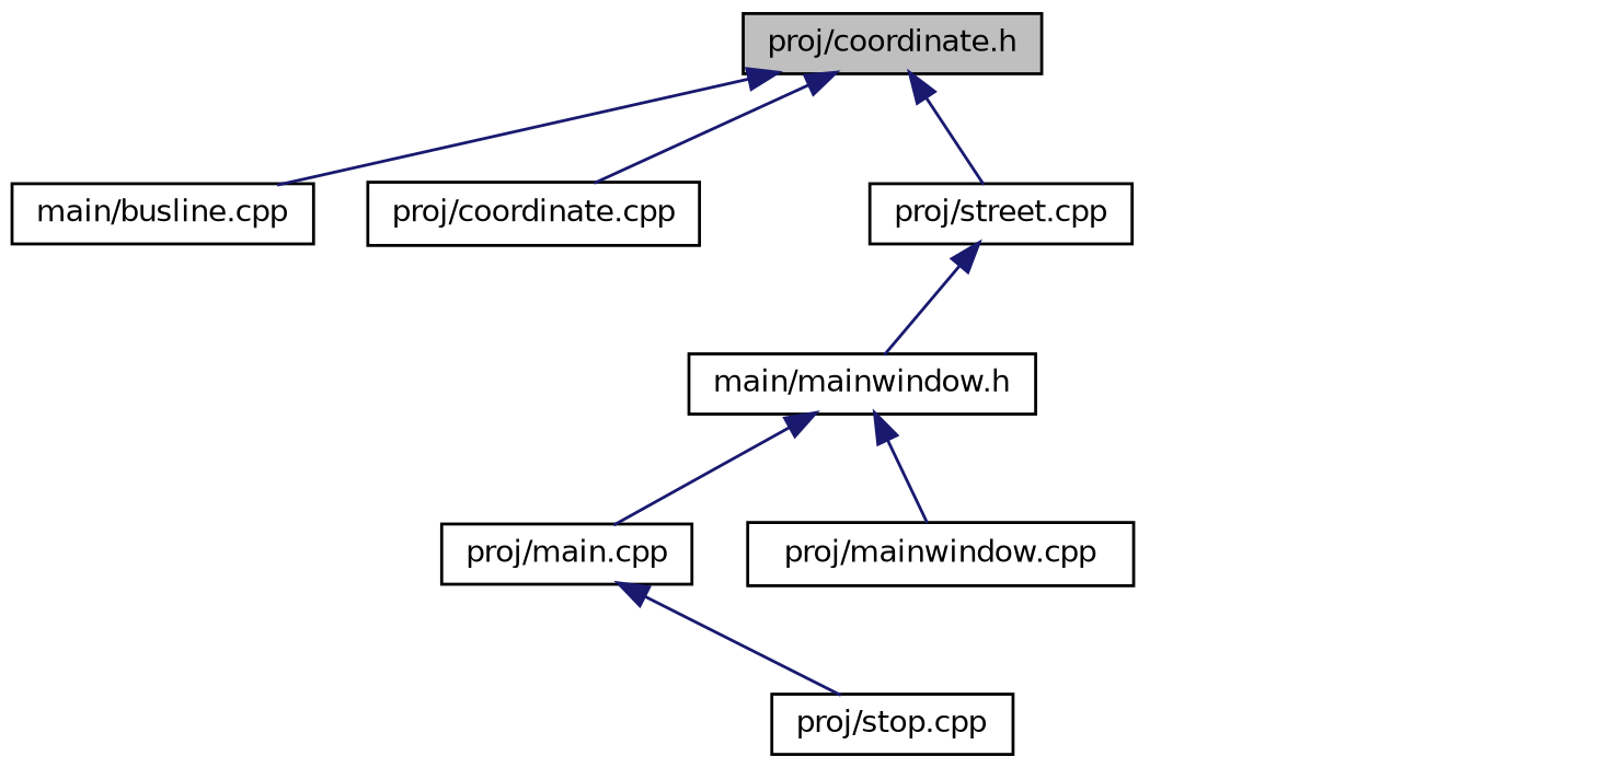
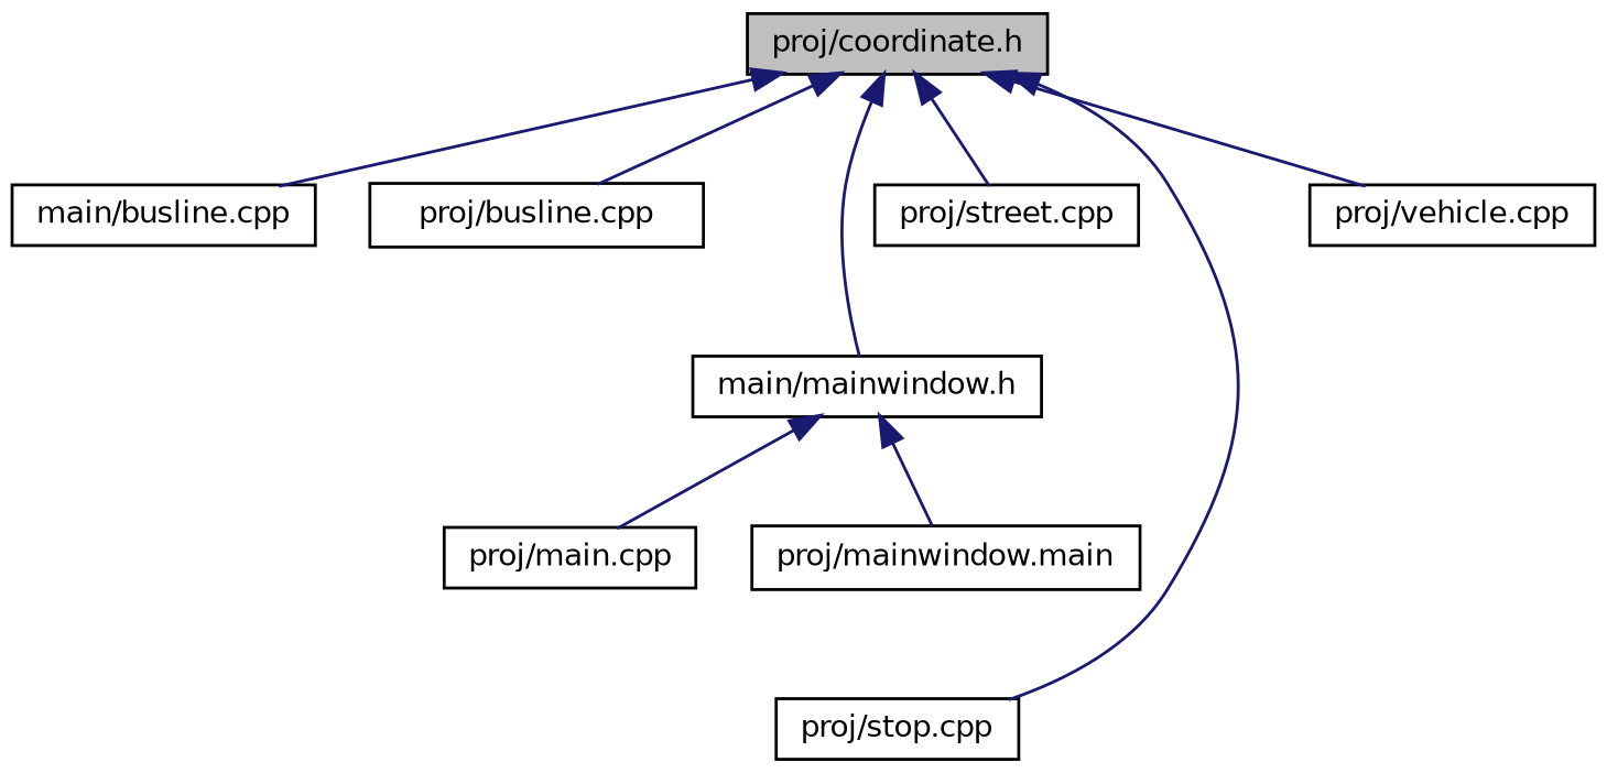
  digraph {
    node [color=black fillcolor=white fontname=Helvetica fontsize=10 shape=record style=filled]
    edge [color=midnightblue dir=back fontname=Helvetica fontsize=10 labelfontname=Helvetica labelfontsize=10 style=solid]
    n1 [fillcolor=grey75 fontcolor=black height=0.2 label="proj/coordinate.h" width=0.4]
    n2 [height=0.2 label="main/busline.cpp" width=0.4]
-   n3 [height=0.2 label="proj/coordinate.cpp" width=0.4]
+   n3 [height=0.2 label="proj/busline.cpp" width=0.4]
    n4 [height=0.2 label="main/mainwindow.h" width=0.4]
    n5 [height=0.2 label="proj/stop.cpp" width=0.4]
    n6 [height=0.2 label="proj/street.cpp" width=0.4]
+   n7 [height=0.2 label="proj/vehicle.cpp" width=0.4]
    n8 [height=0.2 label="proj/main.cpp" width=0.4]
-   n9 [height=0.2 label="proj/mainwindow.cpp" width=0.4]
+   n9 [height=0.2 label="proj/mainwindow.main" width=0.4]
    n1 -> n2
    n1 -> n3
-   n6 -> n4
-   n8 -> n5
+   n1 -> n4
+   n1 -> n5
    n1 -> n6
+   n1 -> n7
    n4 -> n8
    n4 -> n9
  }
